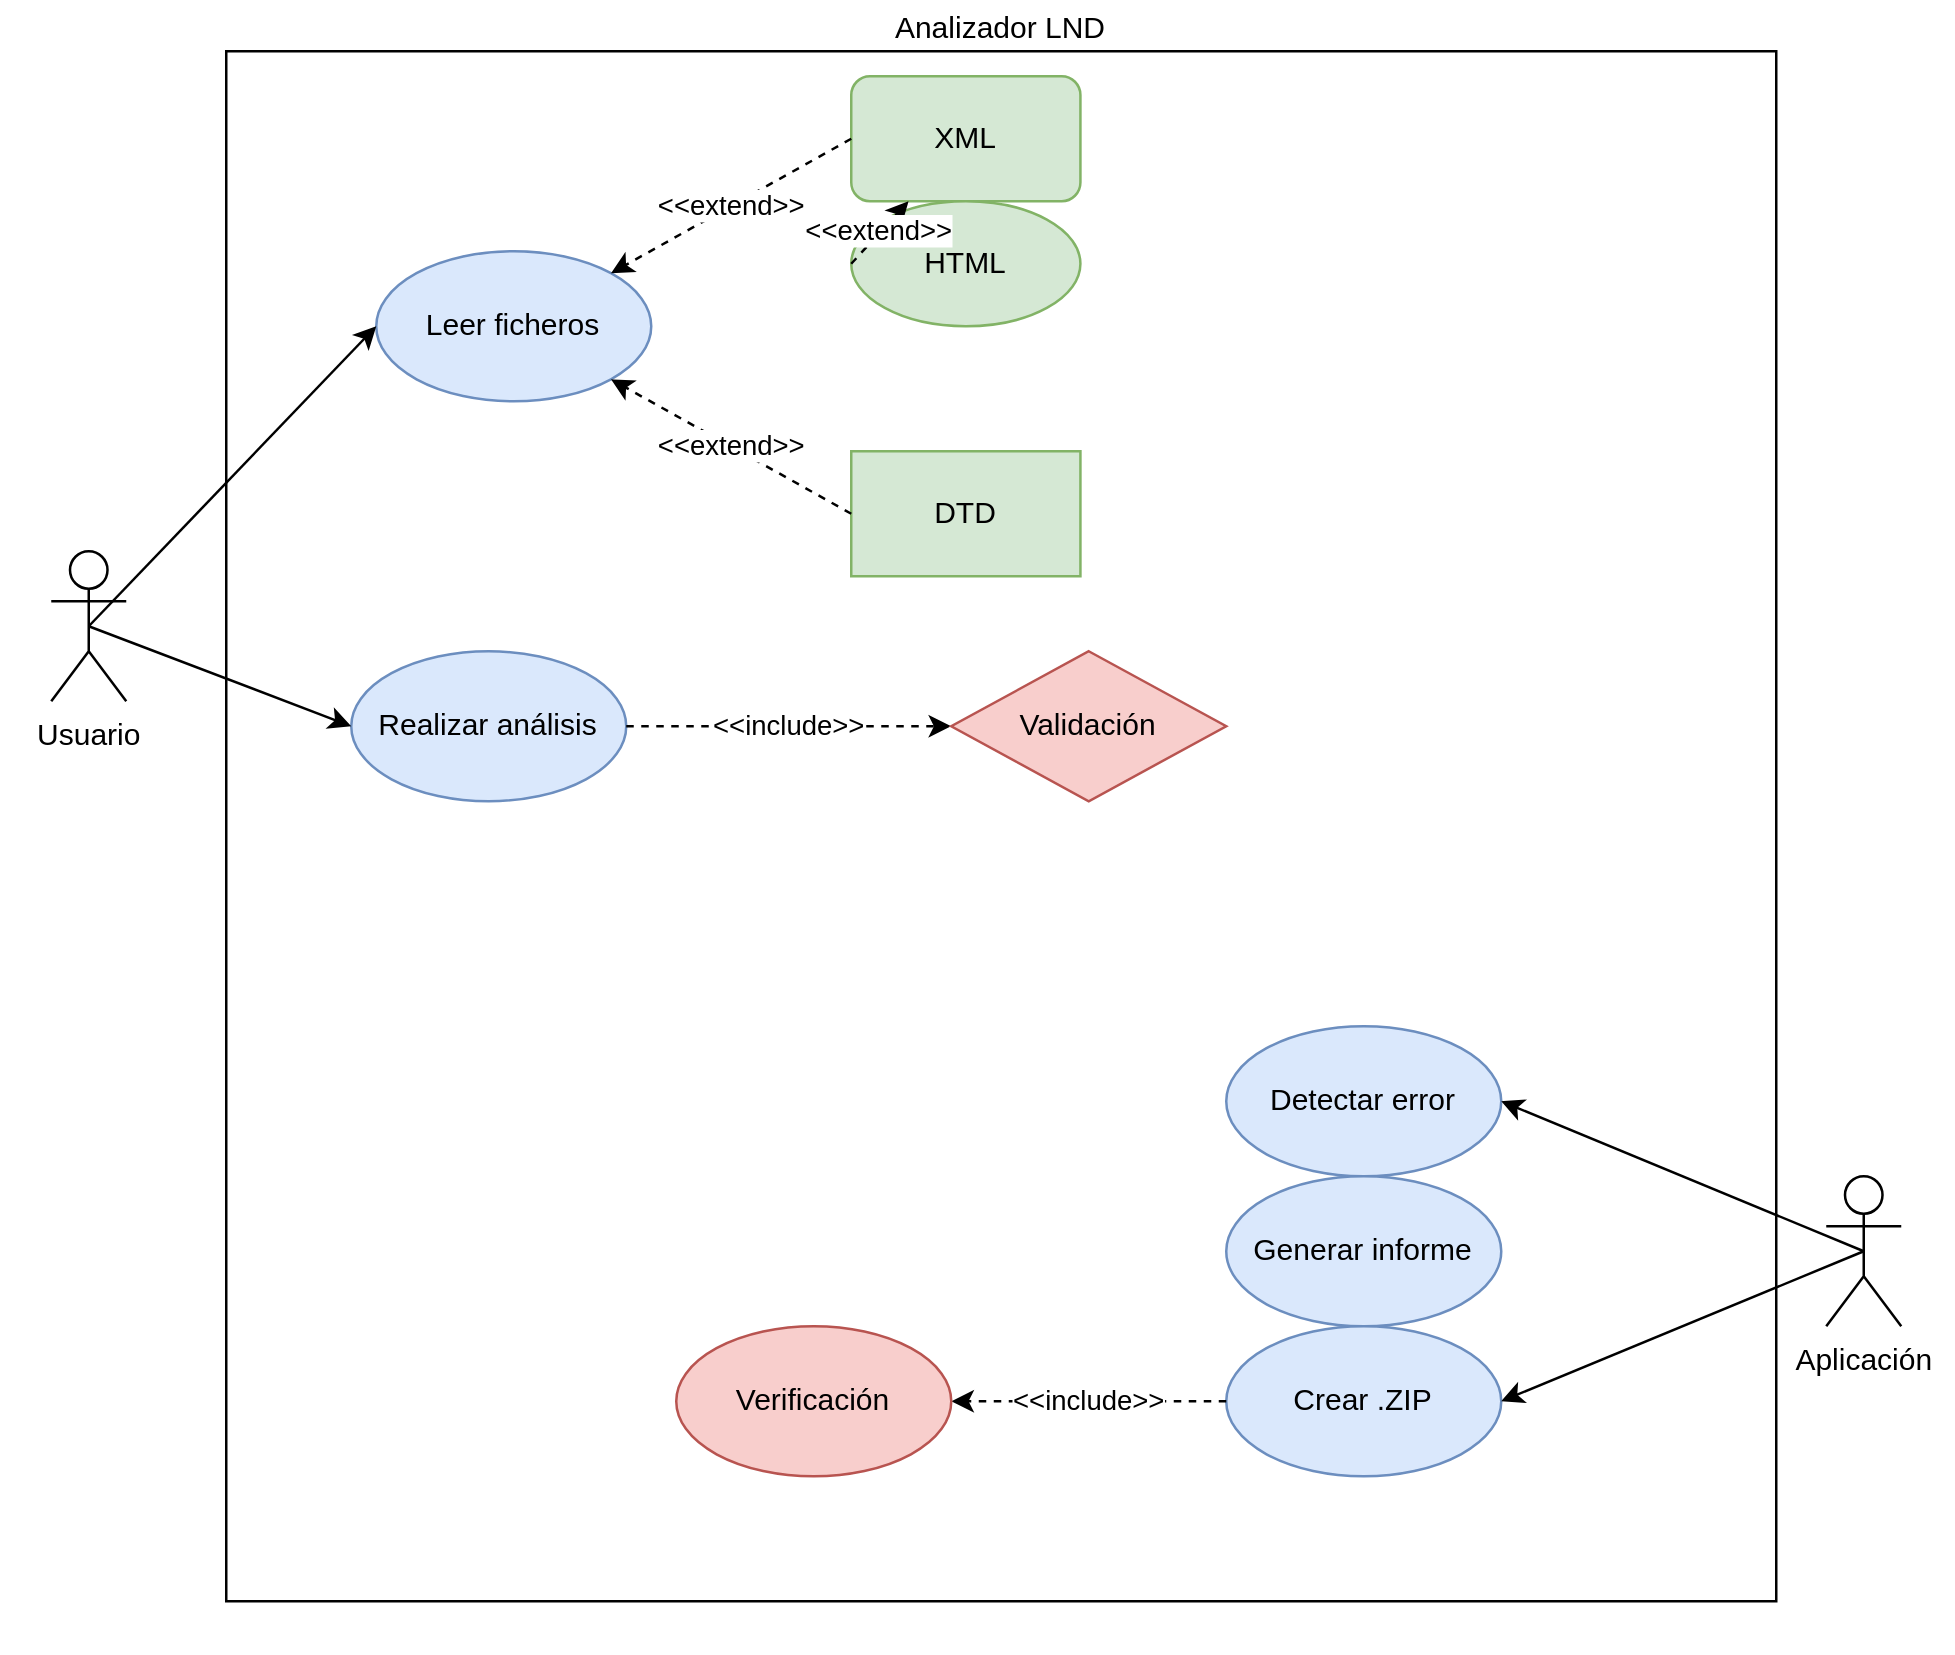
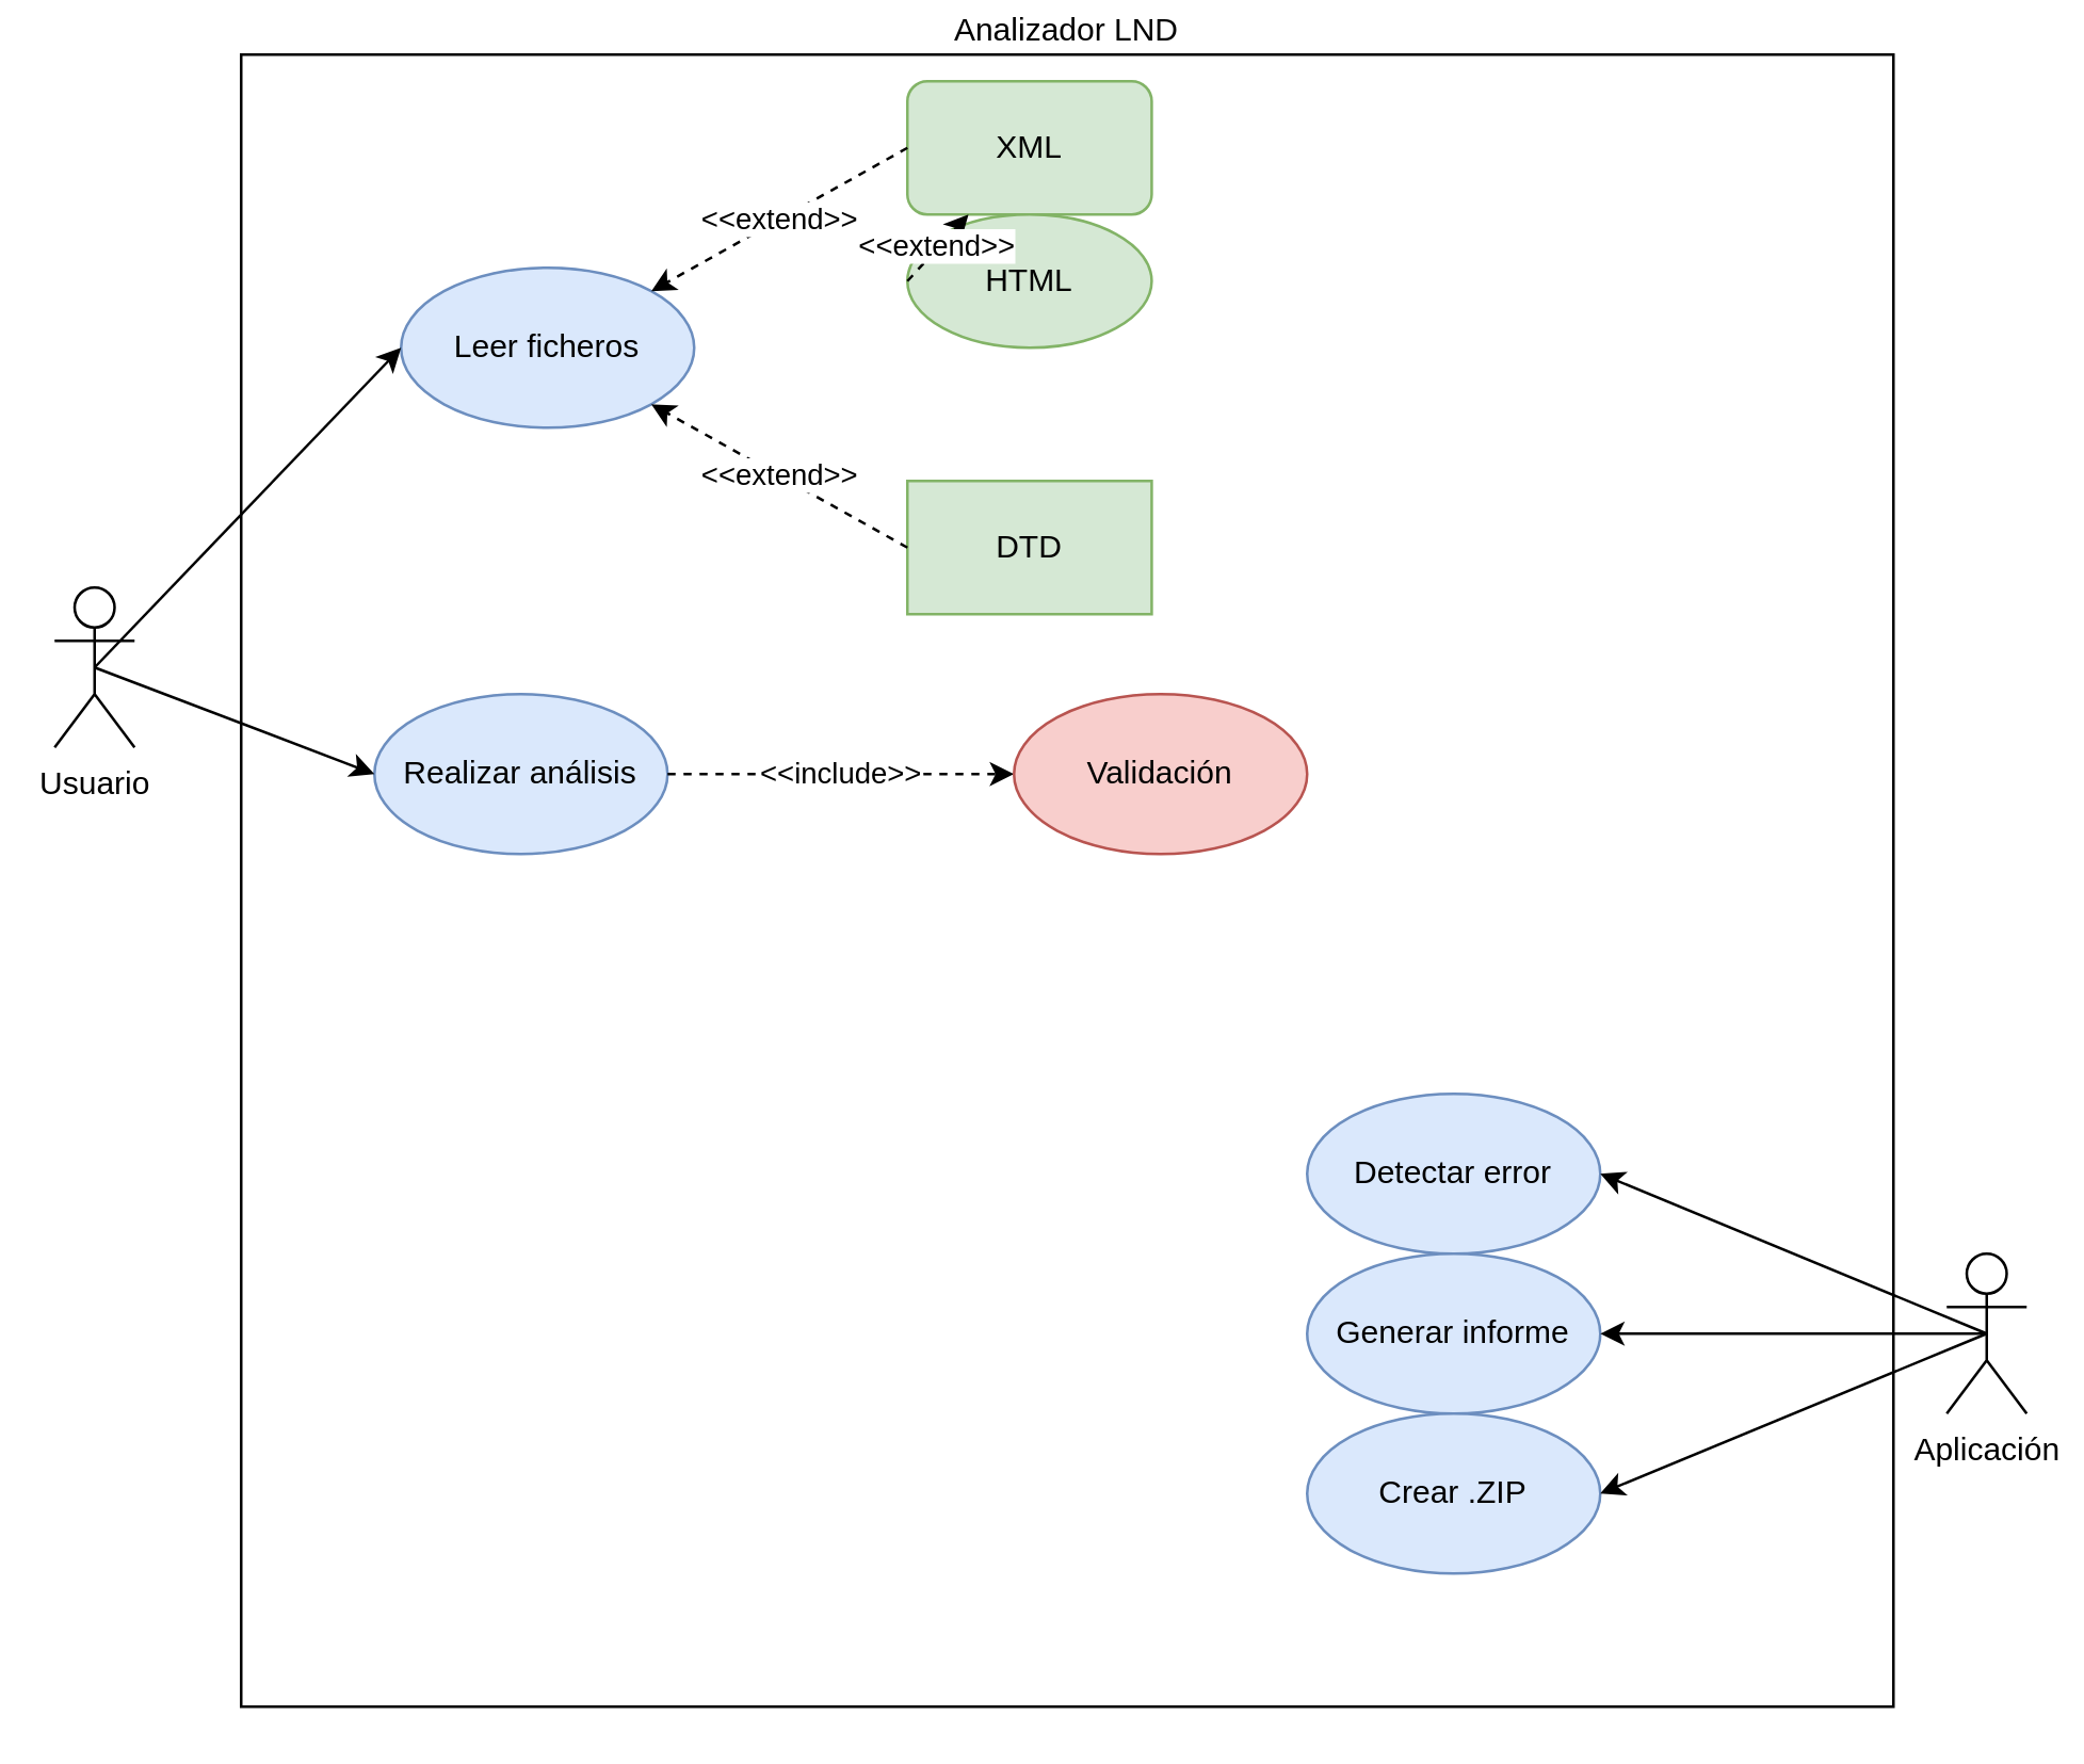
  <mxCell id="0" />
  <mxCell id="1" parent="0" />
  <mxCell id="2" value="Analizador LND" style="whiteSpace=wrap;html=1;aspect=fixed;fillColor=none;labelPosition=center;verticalLabelPosition=top;align=center;verticalAlign=bottom;" vertex="1" parent="1"><mxGeometry x="90" y="20" width="620" height="620" as="geometry" /></mxCell>
  <mxCell id="3" value="Usuario" style="shape=umlActor;verticalLabelPosition=bottom;verticalAlign=top;html=1;outlineConnect=0;" vertex="1" parent="1"><mxGeometry x="20" y="220" width="30" height="60" as="geometry" /></mxCell>
  <mxCell id="4" value="Leer ficheros" style="ellipse;whiteSpace=wrap;html=1;fillColor=#dae8fc;strokeColor=#6c8ebf;" vertex="1" parent="1"><mxGeometry x="150" y="100" width="110" height="60" as="geometry" /></mxCell>
  <mxCell id="5" value="Realizar análisis" style="ellipse;whiteSpace=wrap;html=1;fillColor=#dae8fc;strokeColor=#6c8ebf;" vertex="1" parent="1"><mxGeometry x="140" y="260" width="110" height="60" as="geometry" /></mxCell>
  <mxCell id="6" value="&amp;lt;&amp;lt;include&amp;gt;&amp;gt;" style="endArrow=classic;html=1;rounded=0;exitX=1;exitY=0.5;exitDx=0;exitDy=0;dashed=1;entryX=0;entryY=0.5;entryDx=0;entryDy=0;" edge="1" parent="1" source="5" target="9"><mxGeometry width="50" height="50" relative="1" as="geometry"><mxPoint x="380" y="290" as="sourcePoint" /><mxPoint x="390" y="250" as="targetPoint" /></mxGeometry></mxCell>
  <mxCell id="7" value="" style="endArrow=classic;html=1;rounded=0;exitX=0.5;exitY=0.5;exitDx=0;exitDy=0;exitPerimeter=0;entryX=0;entryY=0.5;entryDx=0;entryDy=0;" edge="1" parent="1" source="3" target="4"><mxGeometry width="50" height="50" relative="1" as="geometry"><mxPoint x="380" y="380" as="sourcePoint" /><mxPoint x="430" y="330" as="targetPoint" /></mxGeometry></mxCell>
  <mxCell id="8" value="" style="endArrow=classic;html=1;rounded=0;exitX=0.5;exitY=0.5;exitDx=0;exitDy=0;exitPerimeter=0;entryX=0;entryY=0.5;entryDx=0;entryDy=0;" edge="1" parent="1" source="3" target="5"><mxGeometry width="50" height="50" relative="1" as="geometry"><mxPoint x="45" y="260" as="sourcePoint" /><mxPoint x="150" y="220" as="targetPoint" /></mxGeometry></mxCell>
- <mxCell id="9" value="Validación" style="rhombus;whiteSpace=wrap;html=1;fillColor=#f8cecc;strokeColor=#b85450;" vertex="1" parent="1"><mxGeometry x="380" y="260" width="110" height="60" as="geometry" /></mxCell>
+ <mxCell id="9" value="Validación" style="ellipse;whiteSpace=wrap;html=1;fillColor=#f8cecc;strokeColor=#b85450;" vertex="1" parent="1"><mxGeometry x="380" y="260" width="110" height="60" as="geometry" /></mxCell>
  <mxCell id="10" value="Aplicación" style="shape=umlActor;verticalLabelPosition=bottom;verticalAlign=top;html=1;outlineConnect=0;" vertex="1" parent="1"><mxGeometry x="730" y="470" width="30" height="60" as="geometry" /></mxCell>
  <mxCell id="11" value="Detectar error" style="ellipse;whiteSpace=wrap;html=1;fillColor=#dae8fc;strokeColor=#6c8ebf;" vertex="1" parent="1"><mxGeometry x="490" y="410" width="110" height="60" as="geometry" /></mxCell>
  <mxCell id="12" value="Generar informe" style="ellipse;whiteSpace=wrap;html=1;fillColor=#dae8fc;strokeColor=#6c8ebf;" vertex="1" parent="1"><mxGeometry x="490" y="470" width="110" height="60" as="geometry" /></mxCell>
  <mxCell id="13" value="XML" style="whiteSpace=wrap;html=1;fillColor=#d5e8d4;strokeColor=#82b366;rounded=1;" vertex="1" parent="1"><mxGeometry x="340" y="30" width="91.67" height="50" as="geometry" /></mxCell>
  <mxCell id="14" value="DTD" style="whiteSpace=wrap;html=1;fillColor=#d5e8d4;strokeColor=#82b366;rounded=0;" vertex="1" parent="1"><mxGeometry x="340" y="180" width="91.67" height="50" as="geometry" /></mxCell>
  <mxCell id="15" value="HTML" style="ellipse;whiteSpace=wrap;html=1;fillColor=#d5e8d4;strokeColor=#82b366;" vertex="1" parent="1"><mxGeometry x="340" y="80" width="91.67" height="50" as="geometry" /></mxCell>
  <mxCell id="16" value="&amp;lt;&amp;lt;extend&amp;gt;&amp;gt;" style="endArrow=classic;html=1;rounded=0;exitX=0;exitY=0.5;exitDx=0;exitDy=0;dashed=1;entryX=1;entryY=0;entryDx=0;entryDy=0;" edge="1" parent="1" source="13" target="4"><mxGeometry width="50" height="50" relative="1" as="geometry"><mxPoint x="260" y="300" as="sourcePoint" /><mxPoint x="390" y="300" as="targetPoint" /></mxGeometry></mxCell>
  <mxCell id="17" value="&amp;lt;&amp;lt;extend&amp;gt;&amp;gt;" style="endArrow=classic;html=1;rounded=0;exitX=0;exitY=0.5;exitDx=0;exitDy=0;dashed=1;" edge="1" parent="1" source="15" target="13"><mxGeometry width="50" height="50" relative="1" as="geometry"><mxPoint x="351.67" y="65" as="sourcePoint" /><mxPoint x="270" y="140" as="targetPoint" /></mxGeometry></mxCell>
  <mxCell id="18" value="&amp;lt;&amp;lt;extend&amp;gt;&amp;gt;" style="endArrow=classic;html=1;rounded=0;exitX=0;exitY=0.5;exitDx=0;exitDy=0;dashed=1;entryX=1;entryY=1;entryDx=0;entryDy=0;" edge="1" parent="1" source="14" target="4"><mxGeometry width="50" height="50" relative="1" as="geometry"><mxPoint x="350" y="165" as="sourcePoint" /><mxPoint x="270" y="140" as="targetPoint" /></mxGeometry></mxCell>
  <mxCell id="19" value="Crear .ZIP" style="ellipse;whiteSpace=wrap;html=1;fillColor=#dae8fc;strokeColor=#6c8ebf;" vertex="1" parent="1"><mxGeometry x="490" y="530" width="110" height="60" as="geometry" /></mxCell>
  <mxCell id="20" value="" style="endArrow=classic;html=1;rounded=0;exitX=0.5;exitY=0.5;exitDx=0;exitDy=0;exitPerimeter=0;entryX=1;entryY=0.5;entryDx=0;entryDy=0;" edge="1" parent="1" source="10" target="11"><mxGeometry width="50" height="50" relative="1" as="geometry"><mxPoint x="360" y="490" as="sourcePoint" /><mxPoint x="410" y="440" as="targetPoint" /></mxGeometry></mxCell>
+ <mxCell id="21" value="" style="endArrow=classic;html=1;rounded=0;exitX=0.5;exitY=0.5;exitDx=0;exitDy=0;exitPerimeter=0;entryX=1;entryY=0.5;entryDx=0;entryDy=0;" edge="1" parent="1" source="10" target="12"><mxGeometry width="50" height="50" relative="1" as="geometry"><mxPoint x="755" y="510" as="sourcePoint" /><mxPoint x="610" y="450" as="targetPoint" /></mxGeometry></mxCell>
  <mxCell id="22" value="" style="endArrow=classic;html=1;rounded=0;exitX=0.5;exitY=0.5;exitDx=0;exitDy=0;exitPerimeter=0;entryX=1;entryY=0.5;entryDx=0;entryDy=0;" edge="1" parent="1" source="10" target="19"><mxGeometry width="50" height="50" relative="1" as="geometry"><mxPoint x="755" y="510" as="sourcePoint" /><mxPoint x="610" y="510" as="targetPoint" /></mxGeometry></mxCell>
- <mxCell id="23" value="&amp;lt;&amp;lt;include&amp;gt;&amp;gt;" style="endArrow=classic;html=1;rounded=0;exitX=0;exitY=0.5;exitDx=0;exitDy=0;dashed=1;entryX=1;entryY=0.5;entryDx=0;entryDy=0;" edge="1" parent="1" target="24" source="19"><mxGeometry width="50" height="50" relative="1" as="geometry"><mxPoint x="180" y="555" as="sourcePoint" /><mxPoint x="320" y="515" as="targetPoint" /></mxGeometry></mxCell>
- <mxCell id="24" value="Verificación" style="ellipse;whiteSpace=wrap;html=1;fillColor=#f8cecc;strokeColor=#b85450;" vertex="1" parent="1"><mxGeometry x="270" y="530" width="110" height="60" as="geometry" /></mxCell>
